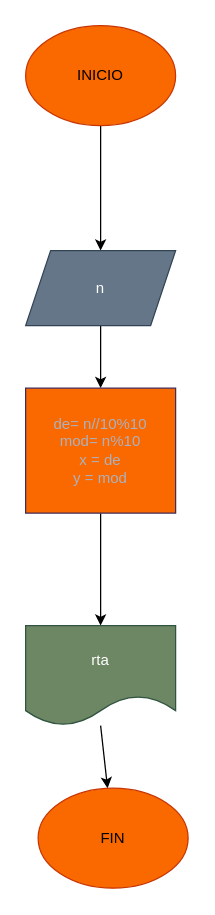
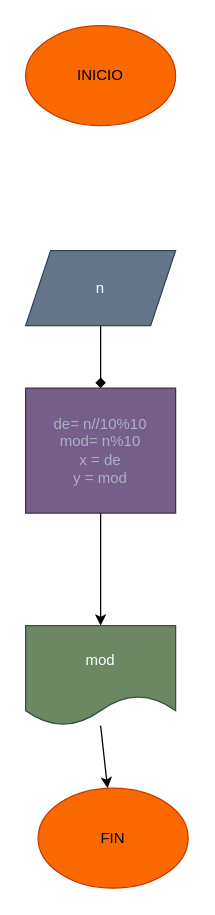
  <mxCell id="0" />
  <mxCell id="1" parent="0" />
- <mxCell id="2" value="" style="edgeStyle=none;html=1;" edge="1" parent="1" source="3" target="5"><mxGeometry relative="1" as="geometry" /></mxCell>
  <mxCell id="3" value="INICIO" style="ellipse;whiteSpace=wrap;html=1;fillColor=#fa6800;fontColor=#000000;strokeColor=#C73500;" vertex="1" parent="1"><mxGeometry x="20" y="20" width="120" height="80" as="geometry" /></mxCell>
- <mxCell id="4" value="" style="edgeStyle=none;html=1;" edge="1" parent="1" source="5" target="8"><mxGeometry relative="1" as="geometry" /></mxCell>
+ <mxCell id="4" value="" style="edgeStyle=none;html=1;endArrow=diamond;" edge="1" parent="1" source="5" target="8"><mxGeometry relative="1" as="geometry" /></mxCell>
  <mxCell id="5" value="n" style="shape=parallelogram;perimeter=parallelogramPerimeter;whiteSpace=wrap;html=1;fixedSize=1;fillColor=#647687;fontColor=#ffffff;strokeColor=#314354;" vertex="1" parent="1"><mxGeometry x="20" y="200" width="120" height="60" as="geometry" /></mxCell>
  <mxCell id="6" style="edgeStyle=none;html=1;" edge="1" parent="1" source="8"><mxGeometry relative="1" as="geometry"><mxPoint x="80" y="410" as="targetPoint" /></mxGeometry></mxCell>
  <mxCell id="7" value="" style="edgeStyle=none;html=1;" edge="1" parent="1" source="8"><mxGeometry relative="1" as="geometry"><mxPoint x="80" y="500" as="targetPoint" /></mxGeometry></mxCell>
- <mxCell id="8" value="&lt;div&gt;&lt;font color=&quot;#abb2bf&quot;&gt;de= n//10%10&lt;/font&gt;&lt;/div&gt;&lt;div&gt;&lt;font color=&quot;#abb2bf&quot;&gt;mod= n%10&lt;/font&gt;&lt;/div&gt;&lt;div&gt;&lt;font color=&quot;#abb2bf&quot;&gt;x = de&lt;/font&gt;&lt;/div&gt;&lt;div&gt;&lt;font color=&quot;#abb2bf&quot;&gt;y = mod&lt;/font&gt;&lt;/div&gt;" style="whiteSpace=wrap;html=1;fillColor=#fa6800;fontColor=#ffffff;strokeColor=#432D57;" vertex="1" parent="1"><mxGeometry x="20" y="310" width="120" height="100" as="geometry" /></mxCell>
+ <mxCell id="8" value="&lt;div&gt;&lt;font color=&quot;#abb2bf&quot;&gt;de= n//10%10&lt;/font&gt;&lt;/div&gt;&lt;div&gt;&lt;font color=&quot;#abb2bf&quot;&gt;mod= n%10&lt;/font&gt;&lt;/div&gt;&lt;div&gt;&lt;font color=&quot;#abb2bf&quot;&gt;x = de&lt;/font&gt;&lt;/div&gt;&lt;div&gt;&lt;font color=&quot;#abb2bf&quot;&gt;y = mod&lt;/font&gt;&lt;/div&gt;" style="whiteSpace=wrap;html=1;fillColor=#76608a;fontColor=#ffffff;strokeColor=#432D57;" vertex="1" parent="1"><mxGeometry x="20" y="310" width="120" height="100" as="geometry" /></mxCell>
  <mxCell id="9" value="" style="edgeStyle=none;html=1;" edge="1" parent="1" target="10"><mxGeometry relative="1" as="geometry"><mxPoint x="80" y="580" as="sourcePoint" /></mxGeometry></mxCell>
  <mxCell id="10" value="FIN" style="ellipse;whiteSpace=wrap;html=1;fillColor=#fa6800;fontColor=#000000;strokeColor=#C73500;" vertex="1" parent="1"><mxGeometry x="30" y="630" width="120" height="80" as="geometry" /></mxCell>
- <mxCell id="11" value="rta" style="shape=document;whiteSpace=wrap;html=1;boundedLbl=1;fillColor=#6d8764;fontColor=#ffffff;strokeColor=#305440;" vertex="1" parent="1"><mxGeometry x="20" y="500" width="120" height="80" as="geometry" /></mxCell>
+ <mxCell id="11" value="mod" style="shape=document;whiteSpace=wrap;html=1;boundedLbl=1;fillColor=#6d8764;fontColor=#ffffff;strokeColor=#305440;" vertex="1" parent="1"><mxGeometry x="20" y="500" width="120" height="80" as="geometry" /></mxCell>
